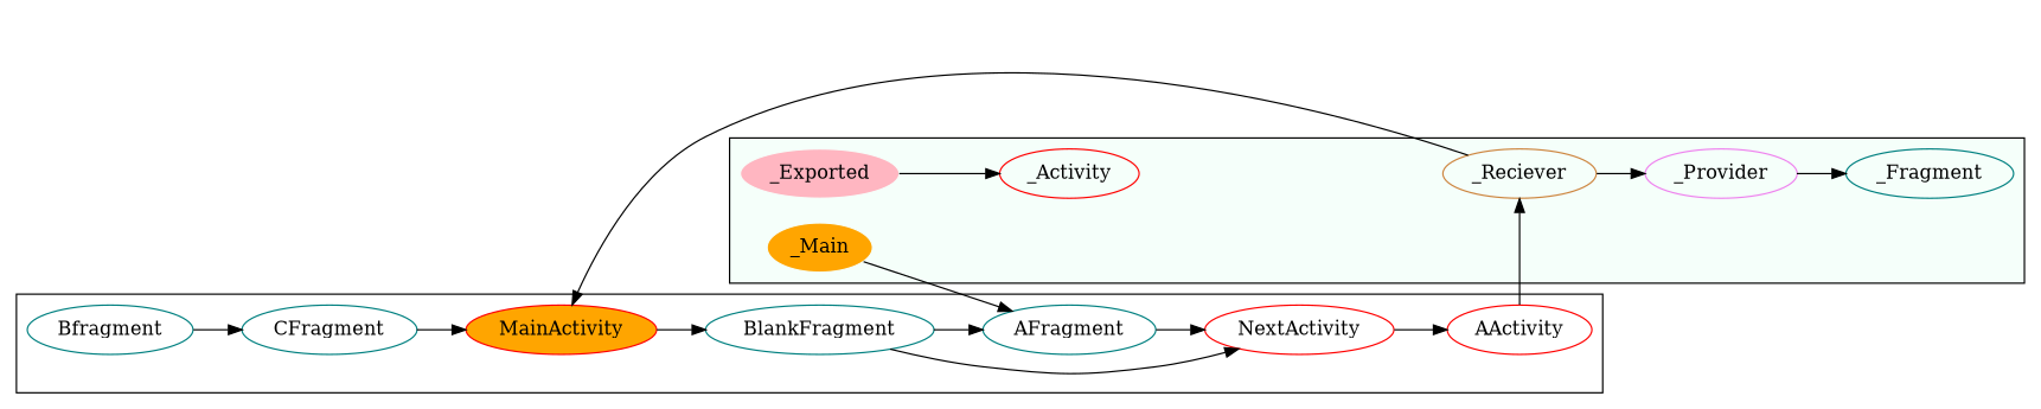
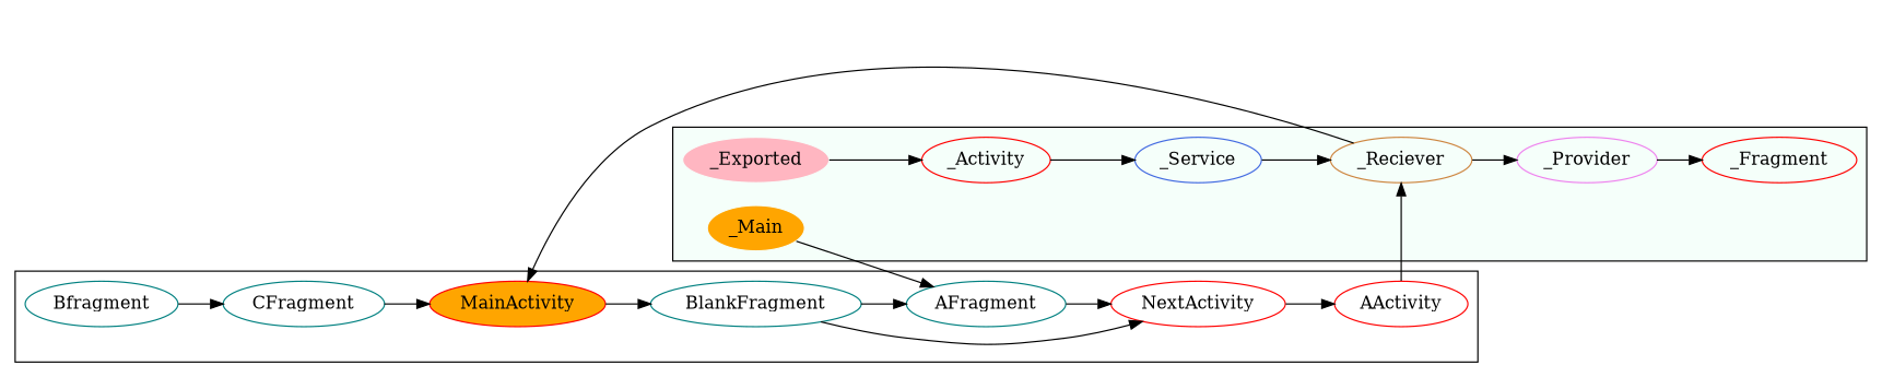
  digraph {
    rankdir=LR
    node [color=teal]
    _Activity [color=red]
+   _Service [color=royalblue]
    _Reciever [color=peru]
    _Provider [color=violet]
-   _Fragment
+   _Fragment [color=red]
    _Main [color=mintcream fillcolor=orange style=filled]
    _Exported [color=mintcream fillcolor=lightpink style=filled]
    MainActivity [color=red fillcolor=orange style=filled]
    BlankFragment
    AActivity [color=red]
    Bfragment
    NextActivity [color=red]
    CFragment
    AFragment
    subgraph cluster_1 {
      bgcolor=mintcream
      _Activity
+     _Service
      _Reciever
      _Provider
      _Fragment
      _Main
      _Exported
    }
    subgraph cluster_2 {
      MainActivity
      BlankFragment
      AActivity
      Bfragment
      NextActivity
      CFragment
      AFragment
    }
+   _Activity -> _Service
+   _Service -> _Reciever
    _Reciever -> _Provider
    _Reciever -> MainActivity
    _Provider -> _Fragment
    _Main -> AFragment
    _Exported -> _Activity
    MainActivity -> BlankFragment
    BlankFragment -> NextActivity
    BlankFragment -> AFragment
    AActivity -> _Reciever
    Bfragment -> CFragment
    NextActivity -> AActivity
    CFragment -> MainActivity
    AFragment -> NextActivity
  }
